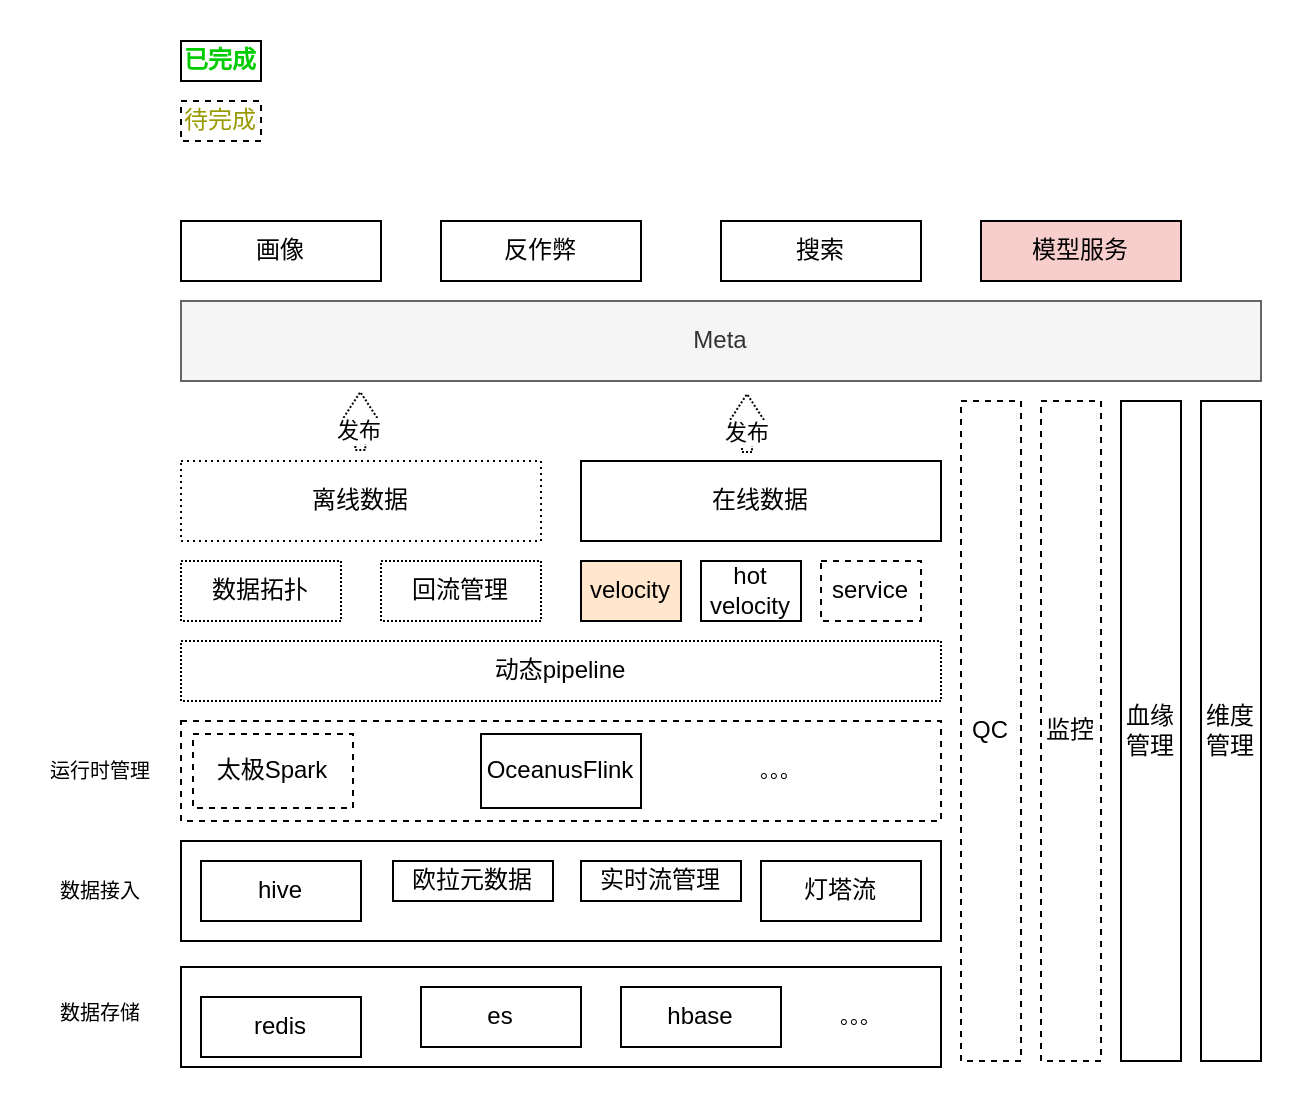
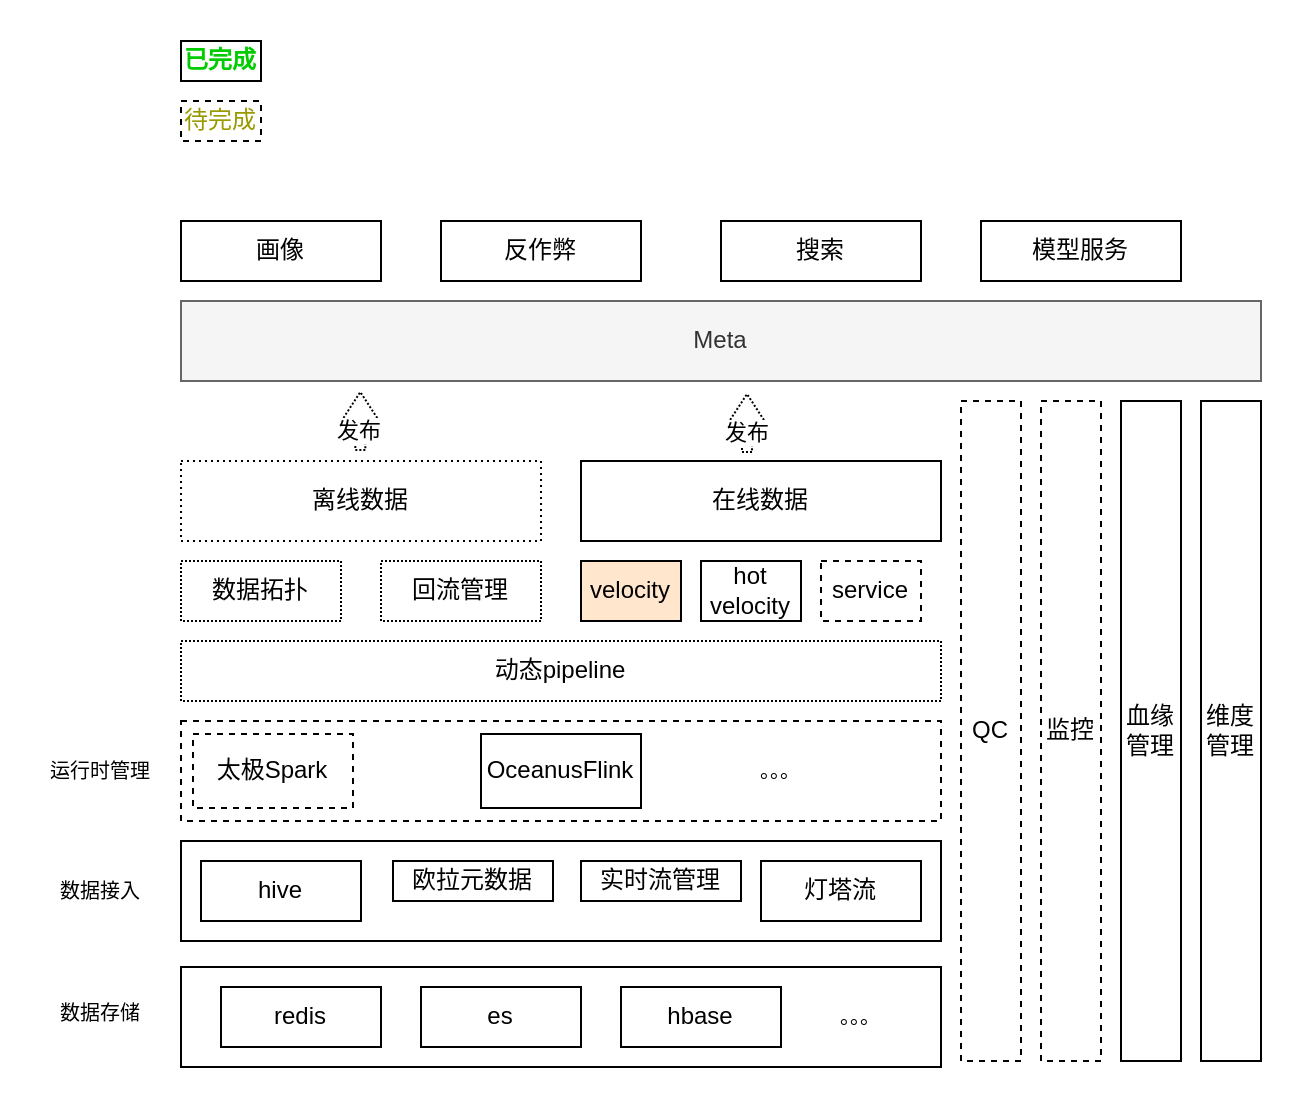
  <mxCell id="0" />
  <mxCell id="1" parent="0" />
  <mxCell id="2" value="Meta" style="rounded=0;whiteSpace=wrap;html=1;fillColor=#f5f5f5;strokeColor=#666666;fontColor=#333333;" vertex="1" parent="1"><mxGeometry x="90" y="150" width="540" height="40" as="geometry" /></mxCell>
  <mxCell id="3" value="在线数据" style="rounded=0;whiteSpace=wrap;html=1;" vertex="1" parent="1"><mxGeometry x="290" y="230" width="180" height="40" as="geometry" /></mxCell>
  <mxCell id="4" value="离线数据" style="rounded=0;whiteSpace=wrap;html=1;dashed=1;dashPattern=1 2;" vertex="1" parent="1"><mxGeometry x="90" y="230" width="180" height="40" as="geometry" /></mxCell>
  <mxCell id="5" value="QC" style="rounded=0;whiteSpace=wrap;html=1;dashed=1;" vertex="1" parent="1"><mxGeometry x="480" y="200" width="30" height="330" as="geometry" /></mxCell>
  <mxCell id="6" value="监控" style="rounded=0;whiteSpace=wrap;html=1;dashed=1;" vertex="1" parent="1"><mxGeometry x="520" y="200" width="30" height="330" as="geometry" /></mxCell>
  <mxCell id="7" value="" style="shape=flexArrow;endArrow=classic;html=1;endWidth=12.414;endSize=4.379;width=5;dashed=1;dashPattern=1 1;" edge="1" parent="1"><mxGeometry width="50" height="50" relative="1" as="geometry"><mxPoint x="373" y="226" as="sourcePoint" /><mxPoint x="373" y="196" as="targetPoint" /></mxGeometry></mxCell>
  <mxCell id="8" value="发布" style="edgeLabel;html=1;align=center;verticalAlign=middle;resizable=0;points=[];" vertex="1" connectable="0" parent="7"><mxGeometry x="-0.284" y="1" relative="1" as="geometry"><mxPoint as="offset" /></mxGeometry></mxCell>
  <mxCell id="9" value="" style="shape=flexArrow;endArrow=classic;html=1;endWidth=12.414;endSize=4.379;width=5;dashed=1;dashPattern=1 1;" edge="1" parent="1"><mxGeometry width="50" height="50" relative="1" as="geometry"><mxPoint x="179.66" y="225" as="sourcePoint" /><mxPoint x="179.66" y="195" as="targetPoint" /></mxGeometry></mxCell>
  <mxCell id="10" value="发布" style="edgeLabel;html=1;align=center;verticalAlign=middle;resizable=0;points=[];" vertex="1" connectable="0" parent="9"><mxGeometry x="-0.284" y="1" relative="1" as="geometry"><mxPoint as="offset" /></mxGeometry></mxCell>
  <mxCell id="11" value="hot velocity" style="rounded=0;whiteSpace=wrap;html=1;" vertex="1" parent="1"><mxGeometry x="350" y="280" width="50" height="30" as="geometry" /></mxCell>
  <mxCell id="12" value="velocity" style="rounded=0;whiteSpace=wrap;html=1;fillColor=#ffe6cc;" vertex="1" parent="1"><mxGeometry x="290" y="280" width="50" height="30" as="geometry" /></mxCell>
  <mxCell id="13" value="动态pipeline" style="rounded=0;whiteSpace=wrap;html=1;dashed=1;dashPattern=1 1;" vertex="1" parent="1"><mxGeometry x="90" y="320" width="380" height="30" as="geometry" /></mxCell>
  <mxCell id="14" value="回流管理" style="rounded=0;whiteSpace=wrap;html=1;dashed=1;dashPattern=1 1;" vertex="1" parent="1"><mxGeometry x="190" y="280" width="80" height="30" as="geometry" /></mxCell>
  <mxCell id="15" value="&lt;span&gt;血缘&lt;br&gt;管理&lt;/span&gt;" style="rounded=0;whiteSpace=wrap;html=1;" vertex="1" parent="1"><mxGeometry x="560" y="200" width="30" height="330" as="geometry" /></mxCell>
  <mxCell id="16" value="" style="rounded=0;whiteSpace=wrap;html=1;" vertex="1" parent="1"><mxGeometry x="90" y="420" width="380" height="50" as="geometry" /></mxCell>
  <mxCell id="17" value="hive" style="rounded=0;whiteSpace=wrap;html=1;" vertex="1" parent="1"><mxGeometry x="100" y="430" width="80" height="30" as="geometry" /></mxCell>
  <mxCell id="18" value="欧拉元数据" style="rounded=0;whiteSpace=wrap;html=1;" vertex="1" parent="1"><mxGeometry x="196" y="430" width="80" height="20" as="geometry" /></mxCell>
  <mxCell id="19" value="实时流管理" style="rounded=0;whiteSpace=wrap;html=1;" vertex="1" parent="1"><mxGeometry x="290" y="430" width="80" height="20" as="geometry" /></mxCell>
  <mxCell id="20" value="灯塔流" style="rounded=0;whiteSpace=wrap;html=1;" vertex="1" parent="1"><mxGeometry x="380" y="430" width="80" height="30" as="geometry" /></mxCell>
  <mxCell id="21" value="&lt;font style=&quot;font-size: 10px&quot;&gt;数据接入&lt;/font&gt;" style="text;html=1;strokeColor=none;fillColor=none;align=center;verticalAlign=middle;whiteSpace=wrap;rounded=0;dashed=1;" vertex="1" parent="1"><mxGeometry x="20" y="432.5" width="60" height="25" as="geometry" /></mxCell>
  <mxCell id="22" value="&lt;font style=&quot;font-size: 10px&quot;&gt;数据存储&lt;/font&gt;" style="text;html=1;strokeColor=none;fillColor=none;align=center;verticalAlign=middle;whiteSpace=wrap;rounded=0;dashed=1;" vertex="1" parent="1"><mxGeometry x="20" y="493" width="60" height="25" as="geometry" /></mxCell>
  <mxCell id="23" value="" style="rounded=0;whiteSpace=wrap;html=1;" vertex="1" parent="1"><mxGeometry x="90" y="483" width="380" height="50" as="geometry" /></mxCell>
- <mxCell id="24" value="redis" style="rounded=0;whiteSpace=wrap;html=1;" vertex="1" parent="1"><mxGeometry x="100" y="498" width="80" height="30" as="geometry" /></mxCell>
+ <mxCell id="24" value="redis" style="rounded=0;whiteSpace=wrap;html=1;" vertex="1" parent="1"><mxGeometry x="110" y="493" width="80" height="30" as="geometry" /></mxCell>
  <mxCell id="25" value="es" style="rounded=0;whiteSpace=wrap;html=1;" vertex="1" parent="1"><mxGeometry x="210" y="493" width="80" height="30" as="geometry" /></mxCell>
  <mxCell id="26" value="hbase" style="rounded=0;whiteSpace=wrap;html=1;" vertex="1" parent="1"><mxGeometry x="310" y="493" width="80" height="30" as="geometry" /></mxCell>
  <mxCell id="27" value="&lt;font style=&quot;font-size: 10px&quot;&gt;。。。&lt;/font&gt;" style="text;html=1;strokeColor=none;fillColor=none;align=center;verticalAlign=middle;whiteSpace=wrap;rounded=0;dashed=1;" vertex="1" parent="1"><mxGeometry x="400" y="495.5" width="60" height="25" as="geometry" /></mxCell>
  <mxCell id="28" value="" style="rounded=0;whiteSpace=wrap;html=1;dashed=1;" vertex="1" parent="1"><mxGeometry x="90" y="360" width="380" height="50" as="geometry" /></mxCell>
  <mxCell id="29" value="&lt;font style=&quot;font-size: 10px&quot;&gt;运行时管理&lt;/font&gt;" style="text;html=1;strokeColor=none;fillColor=none;align=center;verticalAlign=middle;whiteSpace=wrap;rounded=0;dashed=1;" vertex="1" parent="1"><mxGeometry x="20" y="372.5" width="60" height="25" as="geometry" /></mxCell>
  <mxCell id="30" value="太极Spark" style="rounded=0;whiteSpace=wrap;html=1;dashed=1;" vertex="1" parent="1"><mxGeometry x="96" y="366.5" width="80" height="37" as="geometry" /></mxCell>
  <mxCell id="31" value="OceanusFlink" style="rounded=0;whiteSpace=wrap;html=1;" vertex="1" parent="1"><mxGeometry x="240" y="366.5" width="80" height="37" as="geometry" /></mxCell>
  <mxCell id="32" value="&lt;font style=&quot;font-size: 10px&quot;&gt;。。。&lt;/font&gt;" style="text;html=1;strokeColor=none;fillColor=none;align=center;verticalAlign=middle;whiteSpace=wrap;rounded=0;dashed=1;" vertex="1" parent="1"><mxGeometry x="360" y="372.5" width="60" height="25" as="geometry" /></mxCell>
  <mxCell id="33" value="service" style="rounded=0;whiteSpace=wrap;html=1;dashed=1;" vertex="1" parent="1"><mxGeometry x="410" y="280" width="50" height="30" as="geometry" /></mxCell>
  <mxCell id="34" value="画像" style="rounded=0;whiteSpace=wrap;html=1;" vertex="1" parent="1"><mxGeometry x="90" y="110" width="100" height="30" as="geometry" /></mxCell>
  <mxCell id="35" value="反作弊" style="rounded=0;whiteSpace=wrap;html=1;" vertex="1" parent="1"><mxGeometry x="220" y="110" width="100" height="30" as="geometry" /></mxCell>
  <mxCell id="36" value="搜索" style="rounded=0;whiteSpace=wrap;html=1;" vertex="1" parent="1"><mxGeometry x="360" y="110" width="100" height="30" as="geometry" /></mxCell>
- <mxCell id="37" value="模型服务" style="rounded=0;whiteSpace=wrap;html=1;fillColor=#f8cecc;" vertex="1" parent="1"><mxGeometry x="490" y="110" width="100" height="30" as="geometry" /></mxCell>
+ <mxCell id="37" value="模型服务" style="rounded=0;whiteSpace=wrap;html=1;" vertex="1" parent="1"><mxGeometry x="490" y="110" width="100" height="30" as="geometry" /></mxCell>
  <mxCell id="38" value="&lt;b&gt;&lt;font color=&quot;#00cc00&quot;&gt;已完成&lt;/font&gt;&lt;/b&gt;" style="rounded=0;whiteSpace=wrap;html=1;" vertex="1" parent="1"><mxGeometry x="90" y="20" width="40" height="20" as="geometry" /></mxCell>
  <mxCell id="39" value="&lt;font color=&quot;#999900&quot;&gt;待完成&lt;/font&gt;" style="rounded=0;whiteSpace=wrap;html=1;dashed=1;" vertex="1" parent="1"><mxGeometry x="90" y="50" width="40" height="20" as="geometry" /></mxCell>
  <mxCell id="40" value="&lt;font style=&quot;font-size: 12px&quot;&gt;维度&lt;br&gt;管理&lt;/font&gt;" style="rounded=0;whiteSpace=wrap;html=1;" vertex="1" parent="1"><mxGeometry x="600" y="200" width="30" height="330" as="geometry" /></mxCell>
  <mxCell id="41" value="数据拓扑" style="rounded=0;whiteSpace=wrap;html=1;dashed=1;dashPattern=1 1;" vertex="1" parent="1"><mxGeometry x="90" y="280" width="80" height="30" as="geometry" /></mxCell>
